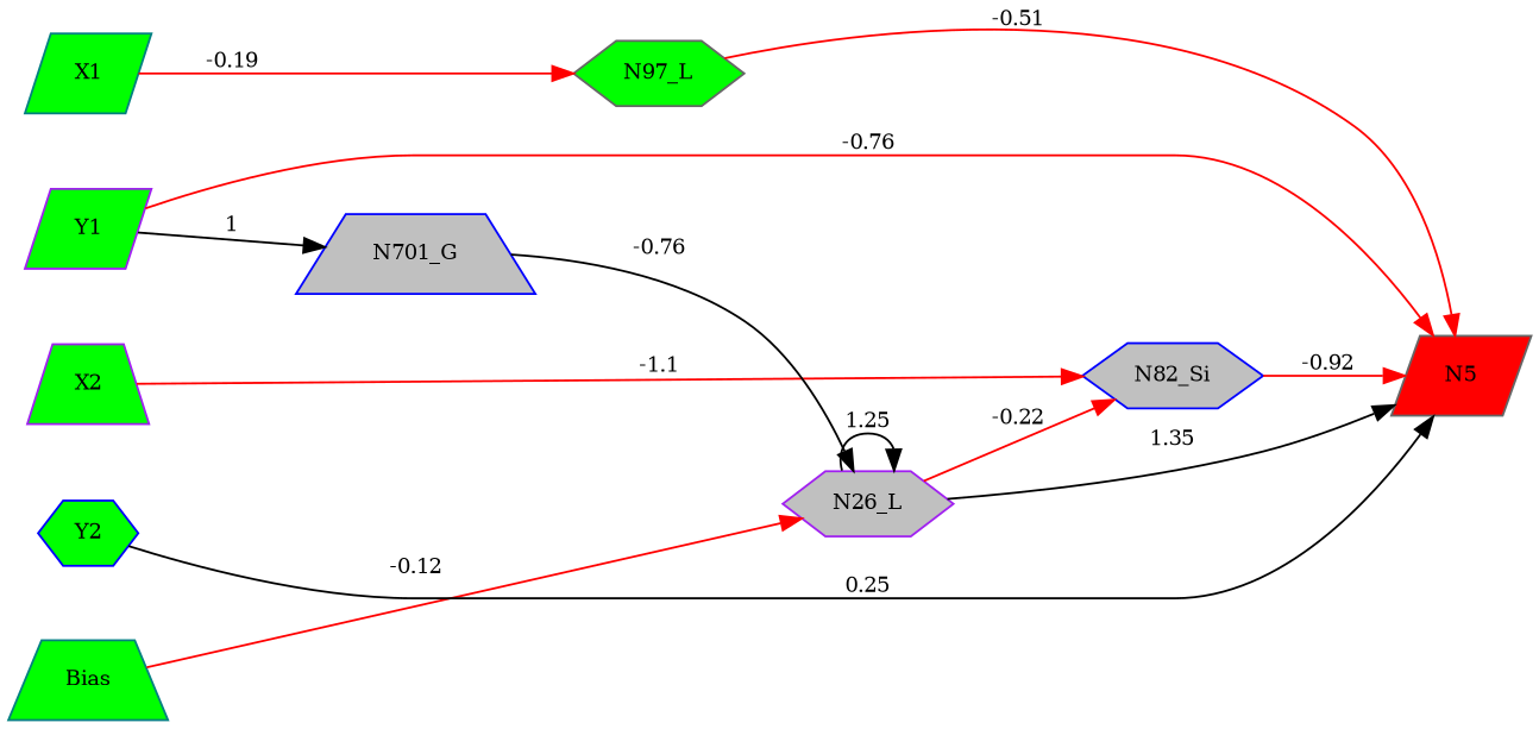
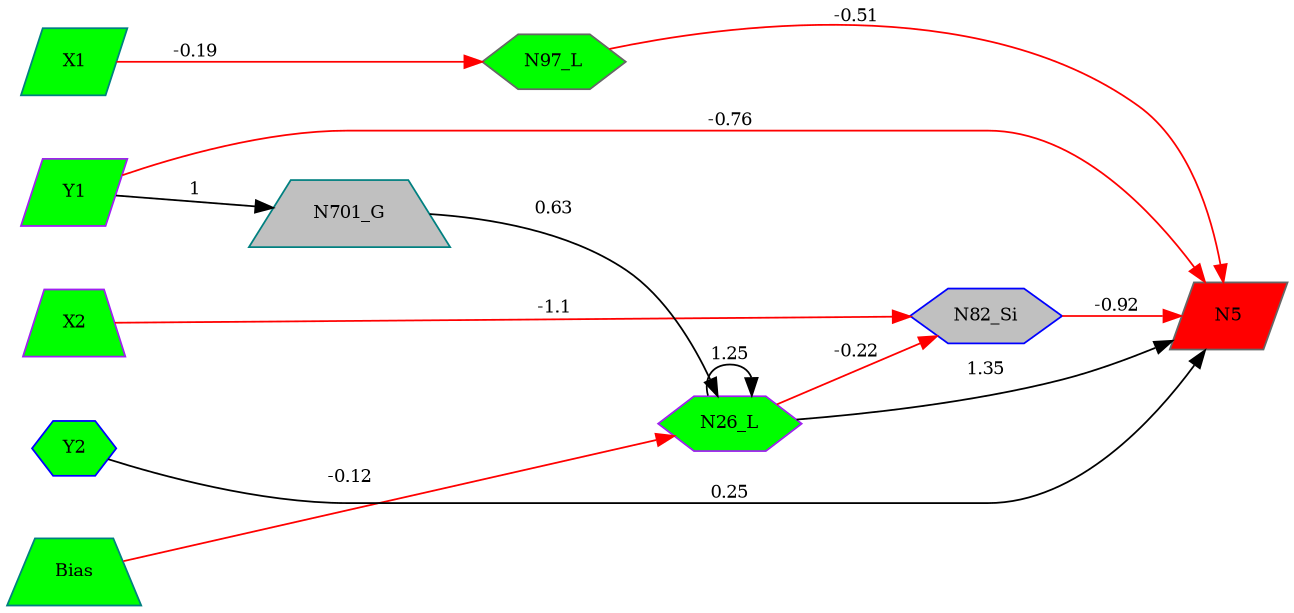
  digraph {
    rankdir=LR
    node [color=teal fillcolor=green fontsize=10 shape=hexagon style=filled]
    edge [color=red fontsize=10]
    N5 [color=gray40 fillcolor=red height=0.1 shape=parallelogram width=0.1]
    n2 [height=0.1 label=Bias shape=trapezium width=0.1]
    n3 [height=0.1 label=X1 shape=parallelogram width=0.1]
    n4 [color=purple height=0.1 label=Y1 shape=parallelogram width=0.1]
    n5 [color=purple height=0.1 label=X2 shape=trapezium width=0.1]
    n6 [color=blue height=0.1 label=Y2 width=0.1]
-   n7 [color=purple fillcolor=gray height=0.1 label=N26_L width=0.1]
+   n7 [color=purple height=0.1 label=N26_L width=0.1]
    n8 [color=gray40 height=0.1 label=N97_L width=0.1]
-   n9 [color=blue fillcolor=gray height=0.1 label=N701_G shape=trapezium width=0.1]
+   n9 [fillcolor=gray height=0.1 label=N701_G shape=trapezium width=0.1]
    n10 [color=blue fillcolor=gray height=0.1 label=N82_Si width=0.1]
    subgraph sub_1 {
      rank=same
      N5
    }
    subgraph sub_2 {
      rank=same
      n2
      n3
      n4
      n5
      n6
    }
    n2 -> n7 [arrowType=inv label=-0.12]
    n3 -> n4 [style=invis color="" fontsize=""]
    n3 -> n8 [arrowType=inv label=-0.19]
    n4 -> N5 [arrowType=inv label=-0.76]
    n4 -> n5 [style=invis color="" fontsize=""]
    n4 -> n9 [color=black label=1]
    n5 -> n6 [style=invis color="" fontsize=""]
    n5 -> n10 [arrowType=inv label=-1.1]
    n6 -> N5 [color=black label=0.25]
    n6 -> n2 [style=invis color="" fontsize=""]
    n7 -> N5 [color=black label=1.35]
    n7 -> n7 [color=black label=1.25]
    n7 -> n10 [arrowType=inv label=-0.22]
    n8 -> N5 [arrowType=inv label=-0.51]
-   n9 -> n7 [color=black label=-0.76]
+   n9 -> n7 [color=black label=0.63]
    n10 -> N5 [arrowType=inv label=-0.92]
  }
